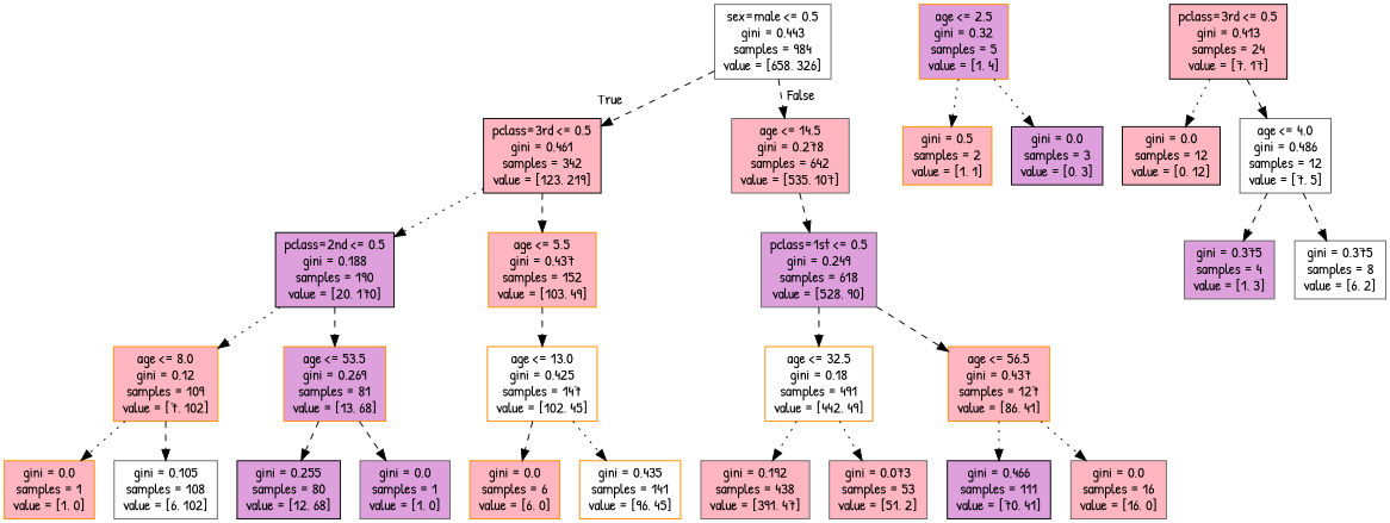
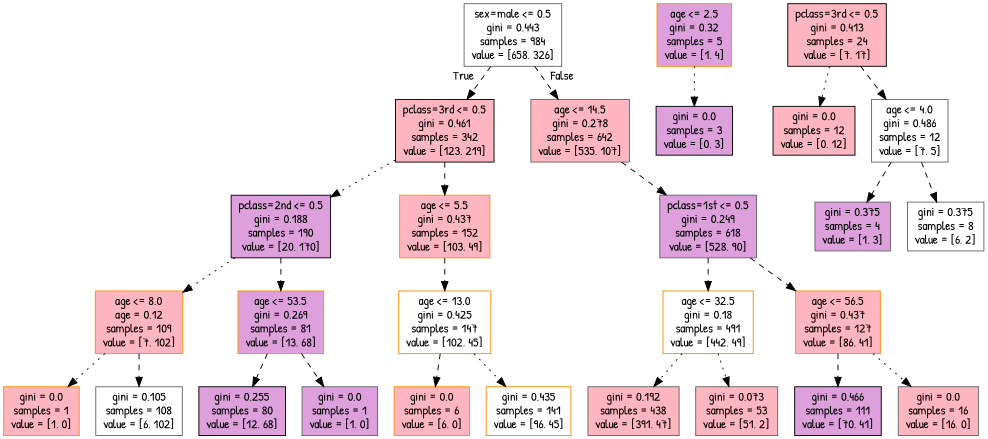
  digraph {
    fontname="Patrick Hand"
    node [color=gray40 fillcolor=lightpink fontname="Patrick Hand" shape=box style=filled]
    edge [fontname="Patrick Hand" style=dashed]
    n1 [fillcolor=white label="sex=male <= 0.5\ngini = 0.443\nsamples = 984\nvalue = [658, 326]"]
    n2 [color=black label="pclass=3rd <= 0.5\ngini = 0.461\nsamples = 342\nvalue = [123, 219]"]
    n3 [label="age <= 14.5\ngini = 0.278\nsamples = 642\nvalue = [535, 107]"]
    n4 [color=black fillcolor=plum label="pclass=2nd <= 0.5\ngini = 0.188\nsamples = 190\nvalue = [20, 170]"]
    n5 [color=darkorange label="age <= 5.5\ngini = 0.437\nsamples = 152\nvalue = [103, 49]"]
    n6 [fillcolor=plum label="pclass=1st <= 0.5\ngini = 0.249\nsamples = 618\nvalue = [528, 90]"]
-   n7 [color=darkorange label="age <= 8.0\ngini = 0.12\nsamples = 109\nvalue = [7, 102]"]
+   n7 [color=darkorange label="age <= 8.0\nage = 0.12\nsamples = 109\nvalue = [7, 102]"]
    n8 [color=darkorange fillcolor=plum label="age <= 53.5\ngini = 0.269\nsamples = 81\nvalue = [13, 68]"]
    n9 [color=darkorange fillcolor=white label="age <= 13.0\ngini = 0.425\nsamples = 147\nvalue = [102, 45]"]
    n10 [color=darkorange label="gini = 0.0\nsamples = 1\nvalue = [1, 0]"]
    n11 [fillcolor=white label="gini = 0.105\nsamples = 108\nvalue = [6, 102]"]
    n12 [color=black fillcolor=plum label="gini = 0.255\nsamples = 80\nvalue = [12, 68]"]
    n13 [fillcolor=plum label="gini = 0.0\nsamples = 1\nvalue = [1, 0]"]
    n14 [color=darkorange fillcolor=plum label="age <= 2.5\ngini = 0.32\nsamples = 5\nvalue = [1, 4]"]
-   n15 [color=darkorange label="gini = 0.5\nsamples = 2\nvalue = [1, 1]"]
    n16 [color=black fillcolor=plum label="gini = 0.0\nsamples = 3\nvalue = [0, 3]"]
    n17 [color=darkorange label="gini = 0.0\nsamples = 6\nvalue = [6, 0]"]
    n18 [color=darkorange fillcolor=white label="gini = 0.435\nsamples = 141\nvalue = [96, 45]"]
    n19 [color=black label="pclass=3rd <= 0.5\ngini = 0.413\nsamples = 24\nvalue = [7, 17]"]
    n20 [color=black label="gini = 0.0\nsamples = 12\nvalue = [0, 12]"]
    n21 [fillcolor=white label="age <= 4.0\ngini = 0.486\nsamples = 12\nvalue = [7, 5]"]
    n22 [color=darkorange fillcolor=white label="age <= 32.5\ngini = 0.18\nsamples = 491\nvalue = [442, 49]"]
    n23 [color=darkorange label="age <= 56.5\ngini = 0.437\nsamples = 127\nvalue = [86, 41]"]
    n24 [fillcolor=plum label="gini = 0.375\nsamples = 4\nvalue = [1, 3]"]
    n25 [fillcolor=white label="gini = 0.375\nsamples = 8\nvalue = [6, 2]"]
    n26 [label="gini = 0.192\nsamples = 438\nvalue = [391, 47]"]
    n27 [label="gini = 0.073\nsamples = 53\nvalue = [51, 2]"]
    n28 [color=black fillcolor=plum label="gini = 0.466\nsamples = 111\nvalue = [70, 41]"]
    n29 [label="gini = 0.0\nsamples = 16\nvalue = [16, 0]"]
    n1 -> n2 [headlabel=True labelangle=45 labeldistance=2.5]
    n1 -> n3 [headlabel=False labelangle=-45 labeldistance=2.5]
    n2 -> n4 [style=dotted]
    n2 -> n5
    n3 -> n6
    n4 -> n7 [style=dotted]
    n4 -> n8
    n5 -> n9
    n6 -> n22
    n6 -> n23
    n7 -> n10 [style=dotted]
    n7 -> n11
    n8 -> n12
    n8 -> n13
    n9 -> n17
    n9 -> n18 [style=dotted]
-   n14 -> n15 [style=dotted]
    n14 -> n16 [style=dotted]
    n19 -> n20 [style=dotted]
    n19 -> n21
    n21 -> n24
    n21 -> n25
    n22 -> n26 [style=dotted]
    n22 -> n27 [style=dotted]
-   n23 -> n28 [style=dotted]
+   n23 -> n28
    n23 -> n29 [style=dotted]
  }
